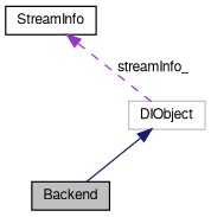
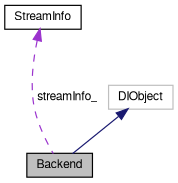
  digraph {
    node [color=black fillcolor=white fontname=FreeSans fontsize=10 shape=record style=filled]
    edge [dir=back fontname=FreeSans fontsize=10 labelfontname=FreeSans labelfontsize=10]
    n1 [fillcolor=grey75 fontcolor=black height=0.2 label=Backend width=0.4]
    n2 [color=grey75 height=0.2 label=DIObject width=0.4]
    n3 [height=0.2 label=StreamInfo width=0.4]
    n2 -> n1 [color=midnightblue style=solid]
-   n3 -> n2 [color=darkorchid3 label=" streamInfo_" style=dashed]
+   n3 -> n1 [color=darkorchid3 label=" streamInfo_" style=dashed]
  }
